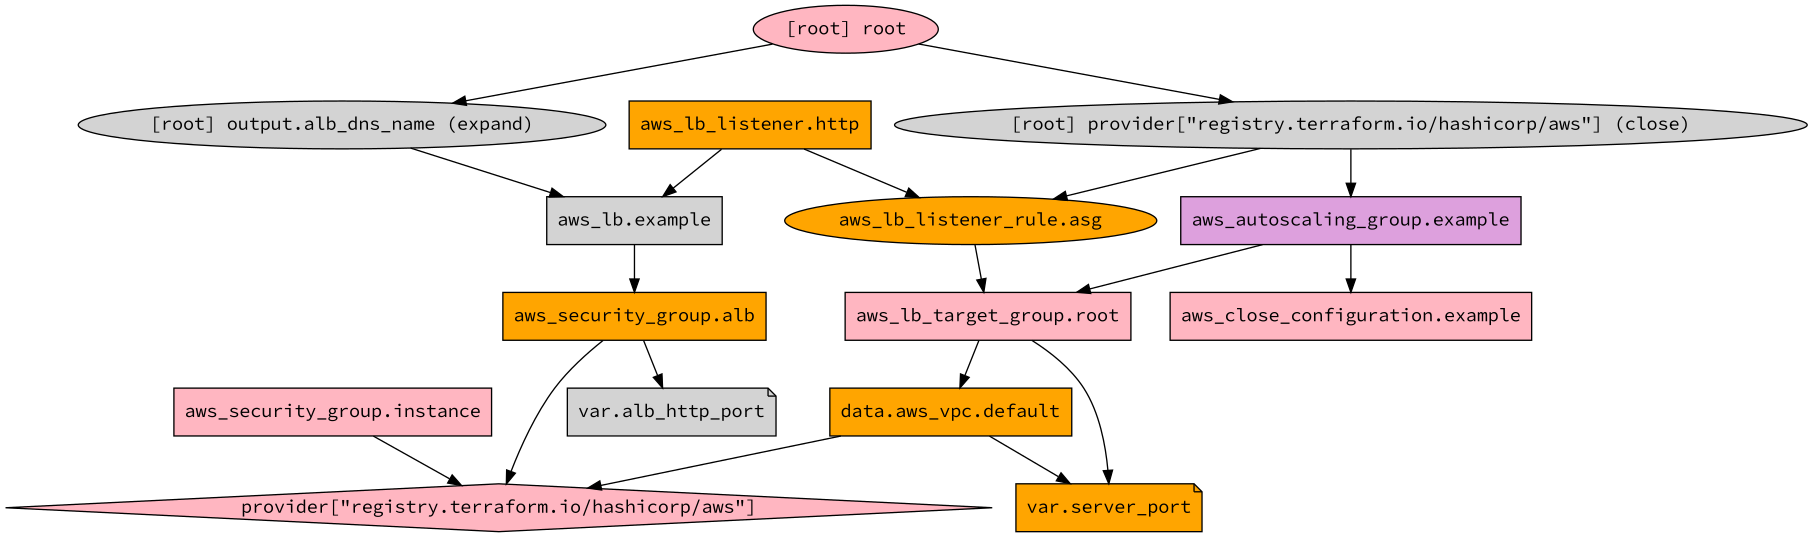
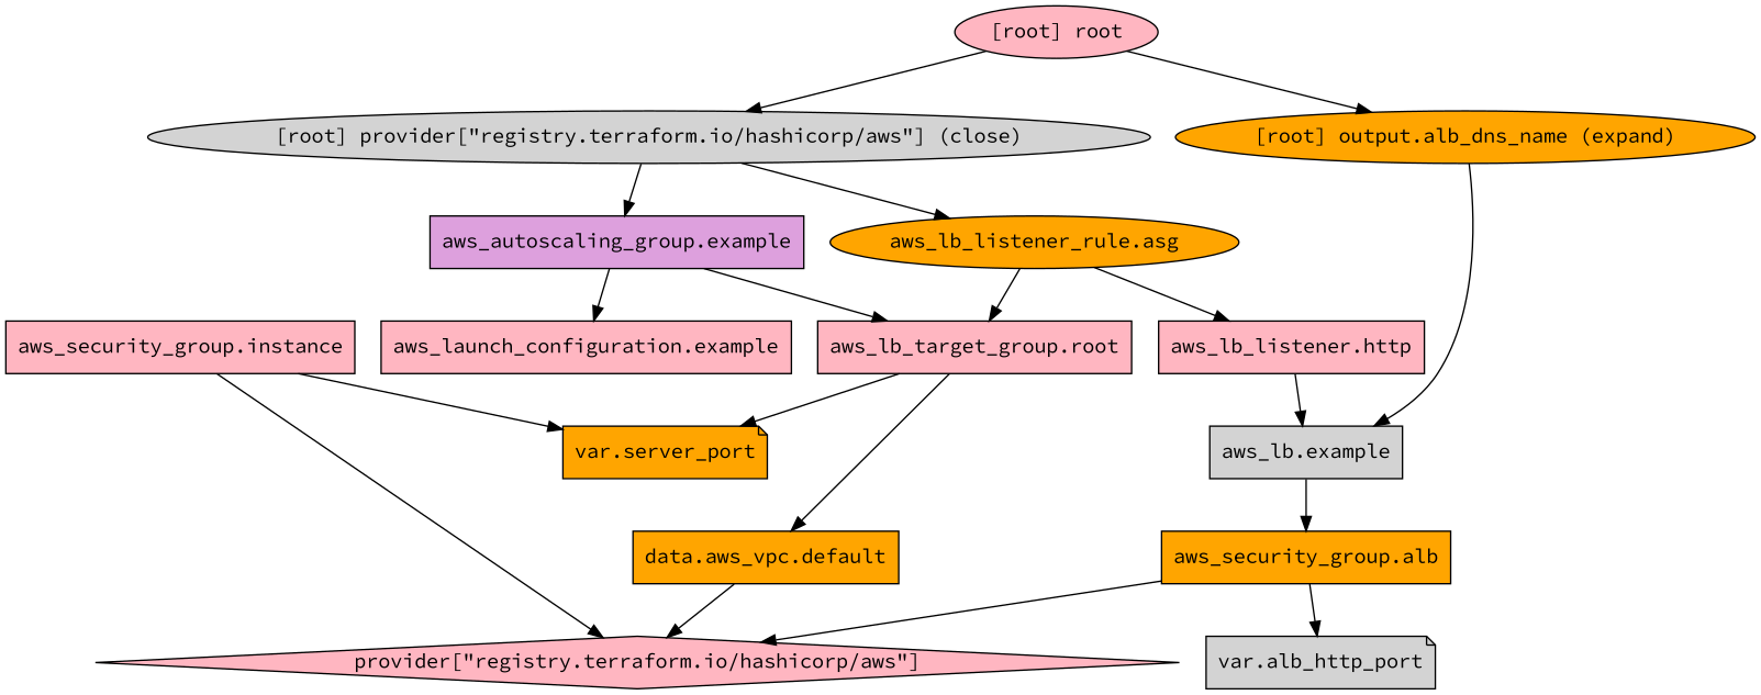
  digraph {
    compound=true
    fontname="Source Code Pro"
    newrank=true
    node [fillcolor=lightpink fontname="Source Code Pro" shape=box style=filled]
    edge [fontname="Source Code Pro"]
    n1 [fillcolor=plum label="aws_autoscaling_group.example"]
-   n2 [label="aws_close_configuration.example"]
+   n2 [label="aws_launch_configuration.example"]
    n3 [label="aws_lb_target_group.root"]
    n4 [label="aws_security_group.instance"]
    n5 [fillcolor=lightgrey label="aws_lb.example"]
    n6 [fillcolor=orange label="aws_security_group.alb"]
-   n7 [fillcolor=orange label="aws_lb_listener.http"]
+   n7 [label="aws_lb_listener.http"]
    n8 [fillcolor=orange label="aws_lb_listener_rule.asg" shape=ellipse]
    n9 [fillcolor=orange label="data.aws_vpc.default"]
    n10 [fillcolor=orange label="var.server_port" shape=note]
    n11 [label="provider[\"registry.terraform.io/hashicorp/aws\"]" shape=diamond]
    n12 [fillcolor=lightgrey label="var.alb_http_port" shape=note]
-   "[root] output.alb_dns_name (expand)" [fillcolor=lightgrey shape=""]
+   "[root] output.alb_dns_name (expand)" [fillcolor=orange shape=""]
    "[root] provider[\"registry.terraform.io/hashicorp/aws\"] (close)" [fillcolor=lightgrey shape=""]
    "[root] root" [shape=""]
    subgraph sub_1 {
      n1
      n2
      n3
      n4
      n5
      n6
      n7
      n8
      n9
      n10
      n11
      n12
      "[root] output.alb_dns_name (expand)"
      "[root] provider[\"registry.terraform.io/hashicorp/aws\"] (close)"
      "[root] root"
    }
    n1 -> n2
    n1 -> n3
    n3 -> n9
    n3 -> n10
-   n9 -> n10
+   n4 -> n10
    n4 -> n11
    n5 -> n6
    n6 -> n11
    n6 -> n12
    n7 -> n5
    n8 -> n3
-   n7 -> n8
+   n8 -> n7
    n9 -> n11
    "[root] output.alb_dns_name (expand)" -> n5
    "[root] provider[\"registry.terraform.io/hashicorp/aws\"] (close)" -> n1
    "[root] provider[\"registry.terraform.io/hashicorp/aws\"] (close)" -> n8
    "[root] root" -> "[root] output.alb_dns_name (expand)"
    "[root] root" -> "[root] provider[\"registry.terraform.io/hashicorp/aws\"] (close)"
  }
